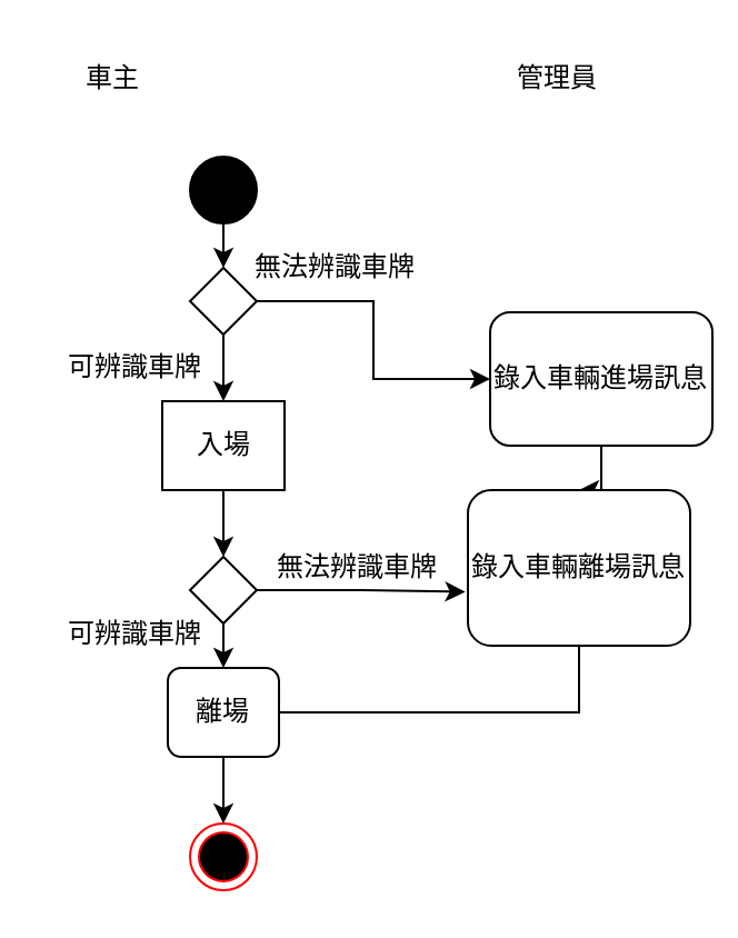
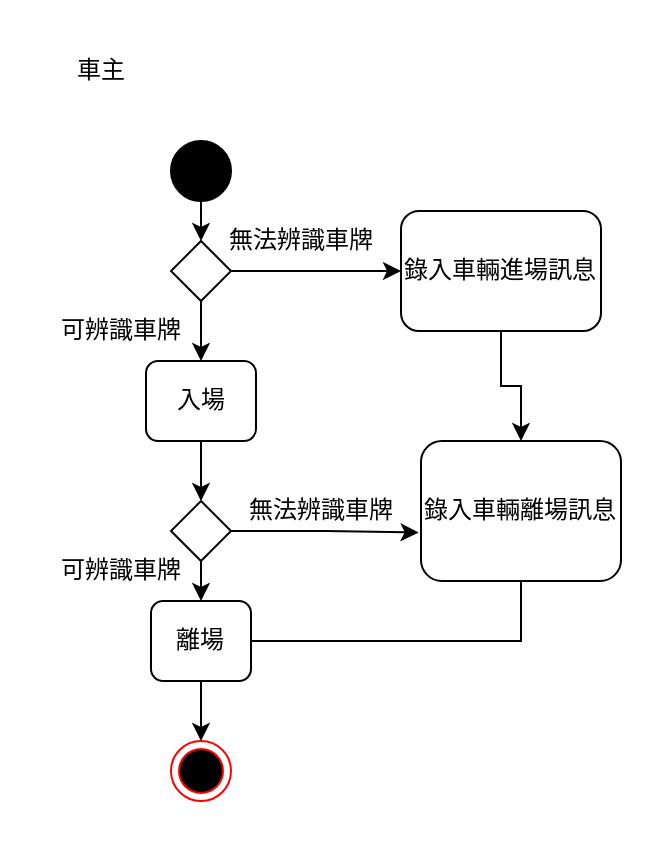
  <mxCell id="0" />
  <mxCell id="1" parent="0" />
  <mxCell id="2" value="車主" style="text;html=1;align=center;verticalAlign=middle;resizable=0;points=[];autosize=1;strokeColor=none;fillColor=none;" vertex="1" parent="1"><mxGeometry x="25" y="20" width="50" height="30" as="geometry" /></mxCell>
- <mxCell id="3" value="管理員" style="text;html=1;align=center;verticalAlign=middle;resizable=0;points=[];autosize=1;strokeColor=none;fillColor=none;" vertex="1" parent="1"><mxGeometry x="220" y="20" width="60" height="30" as="geometry" /></mxCell>
  <mxCell id="4" style="edgeStyle=orthogonalEdgeStyle;rounded=0;orthogonalLoop=1;jettySize=auto;html=1;exitX=0.5;exitY=1;exitDx=0;exitDy=0;" edge="1" parent="1" source="5" target="7"><mxGeometry relative="1" as="geometry" /></mxCell>
- <mxCell id="5" value="錄入車輛進場訊息" style="rounded=1;whiteSpace=wrap;html=1;" vertex="1" parent="1"><mxGeometry x="220" y="140" width="100" height="60" as="geometry" /></mxCell>
+ <mxCell id="5" value="錄入車輛進場訊息" style="rounded=1;whiteSpace=wrap;html=1;" vertex="1" parent="1"><mxGeometry x="200" y="105" width="100" height="60" as="geometry" /></mxCell>
  <mxCell id="6" style="edgeStyle=orthogonalEdgeStyle;rounded=0;orthogonalLoop=1;jettySize=auto;html=1;exitX=0.5;exitY=1;exitDx=0;exitDy=0;entryX=1;entryY=0.5;entryDx=0;entryDy=0;endArrow=none;" edge="1" parent="1" source="7" target="17"><mxGeometry relative="1" as="geometry" /></mxCell>
  <mxCell id="7" value="錄入車輛離場訊息" style="rounded=1;whiteSpace=wrap;html=1;" vertex="1" parent="1"><mxGeometry x="210" y="220" width="100" height="70" as="geometry" /></mxCell>
  <mxCell id="8" style="edgeStyle=orthogonalEdgeStyle;rounded=0;orthogonalLoop=1;jettySize=auto;html=1;exitX=0.5;exitY=1;exitDx=0;exitDy=0;entryX=0.5;entryY=0;entryDx=0;entryDy=0;" edge="1" parent="1" source="9" target="12"><mxGeometry relative="1" as="geometry" /></mxCell>
  <mxCell id="9" value="" style="ellipse;whiteSpace=wrap;html=1;aspect=fixed;fillColor=#000000;" vertex="1" parent="1"><mxGeometry x="85" y="70" width="30" height="30" as="geometry" /></mxCell>
  <mxCell id="10" style="edgeStyle=orthogonalEdgeStyle;rounded=0;orthogonalLoop=1;jettySize=auto;html=1;exitX=0.5;exitY=1;exitDx=0;exitDy=0;entryX=0.5;entryY=0;entryDx=0;entryDy=0;" edge="1" parent="1" source="12" target="15"><mxGeometry relative="1" as="geometry" /></mxCell>
  <mxCell id="11" style="edgeStyle=orthogonalEdgeStyle;rounded=0;orthogonalLoop=1;jettySize=auto;html=1;exitX=1;exitY=0.5;exitDx=0;exitDy=0;entryX=0;entryY=0.5;entryDx=0;entryDy=0;" edge="1" parent="1" source="12" target="5"><mxGeometry relative="1" as="geometry" /></mxCell>
  <mxCell id="12" value="" style="rhombus;whiteSpace=wrap;html=1;" vertex="1" parent="1"><mxGeometry x="85" y="120" width="30" height="30" as="geometry" /></mxCell>
  <mxCell id="13" value="" style="ellipse;html=1;shape=endState;fillColor=#000000;strokeColor=#ff0000;" vertex="1" parent="1"><mxGeometry x="85" y="370" width="30" height="30" as="geometry" /></mxCell>
  <mxCell id="14" style="edgeStyle=orthogonalEdgeStyle;rounded=0;orthogonalLoop=1;jettySize=auto;html=1;exitX=0.5;exitY=1;exitDx=0;exitDy=0;entryX=0.5;entryY=0;entryDx=0;entryDy=0;" edge="1" parent="1" source="15" target="19"><mxGeometry relative="1" as="geometry" /></mxCell>
- <mxCell id="15" value="入場" style="whiteSpace=wrap;html=1;rounded=0;" vertex="1" parent="1"><mxGeometry x="72.5" y="180" width="55" height="40" as="geometry" /></mxCell>
+ <mxCell id="15" value="入場" style="rounded=1;whiteSpace=wrap;html=1;" vertex="1" parent="1"><mxGeometry x="72.5" y="180" width="55" height="40" as="geometry" /></mxCell>
  <mxCell id="16" style="edgeStyle=orthogonalEdgeStyle;rounded=0;orthogonalLoop=1;jettySize=auto;html=1;exitX=0.5;exitY=1;exitDx=0;exitDy=0;entryX=0.5;entryY=0;entryDx=0;entryDy=0;" edge="1" parent="1" source="17" target="13"><mxGeometry relative="1" as="geometry" /></mxCell>
  <mxCell id="17" value="離場" style="rounded=1;whiteSpace=wrap;html=1;" vertex="1" parent="1"><mxGeometry x="75" y="300" width="50" height="40" as="geometry" /></mxCell>
  <mxCell id="18" style="edgeStyle=orthogonalEdgeStyle;rounded=0;orthogonalLoop=1;jettySize=auto;html=1;exitX=0.5;exitY=1;exitDx=0;exitDy=0;" edge="1" parent="1" source="19"><mxGeometry relative="1" as="geometry"><mxPoint x="100" y="300" as="targetPoint" /></mxGeometry></mxCell>
  <mxCell id="19" value="" style="rhombus;whiteSpace=wrap;html=1;" vertex="1" parent="1"><mxGeometry x="85" y="250" width="30" height="30" as="geometry" /></mxCell>
  <mxCell id="20" style="edgeStyle=orthogonalEdgeStyle;rounded=0;orthogonalLoop=1;jettySize=auto;html=1;exitX=1;exitY=0.5;exitDx=0;exitDy=0;entryX=-0.012;entryY=0.654;entryDx=0;entryDy=0;entryPerimeter=0;" edge="1" parent="1" source="19" target="7"><mxGeometry relative="1" as="geometry" /></mxCell>
  <mxCell id="21" value="可辨識車牌" style="text;html=1;align=center;verticalAlign=middle;resizable=0;points=[];autosize=1;strokeColor=none;fillColor=none;" vertex="1" parent="1"><mxGeometry x="20" y="150" width="80" height="30" as="geometry" /></mxCell>
  <mxCell id="22" value="可辨識車牌" style="text;html=1;align=center;verticalAlign=middle;resizable=0;points=[];autosize=1;strokeColor=none;fillColor=none;" vertex="1" parent="1"><mxGeometry x="20" y="270" width="80" height="30" as="geometry" /></mxCell>
  <mxCell id="23" value="無法辨識車牌" style="text;html=1;align=center;verticalAlign=middle;resizable=0;points=[];autosize=1;strokeColor=none;fillColor=none;" vertex="1" parent="1"><mxGeometry x="100" y="105" width="100" height="30" as="geometry" /></mxCell>
  <mxCell id="24" value="無法辨識車牌" style="text;html=1;align=center;verticalAlign=middle;resizable=0;points=[];autosize=1;strokeColor=none;fillColor=none;" vertex="1" parent="1"><mxGeometry x="110" y="240" width="100" height="30" as="geometry" /></mxCell>
